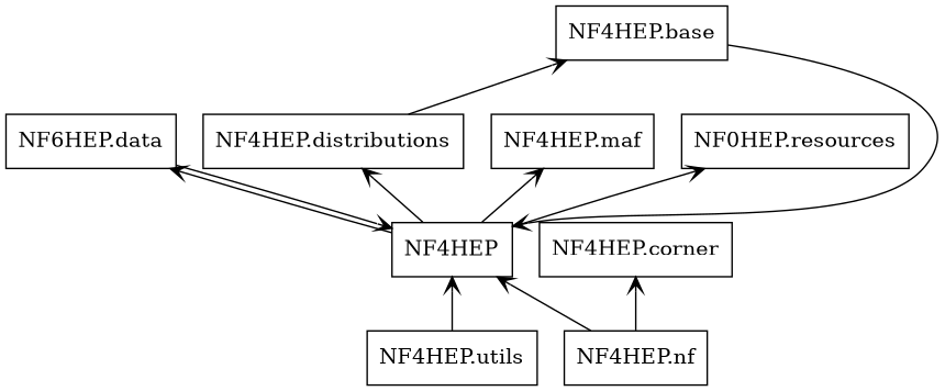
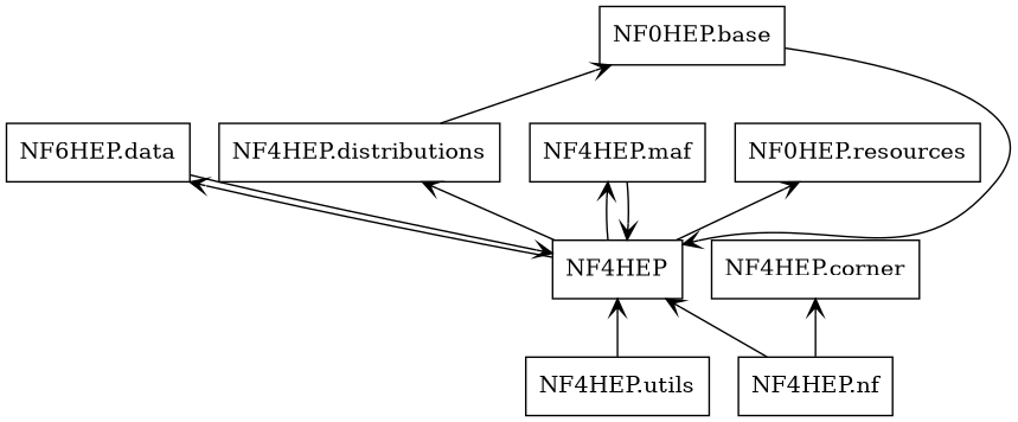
  digraph {
    rankdir=BT
    node [color=black shape=box style=solid]
    edge [arrowhead=open arrowtail=none]
    n1 [label=NF4HEP]
    n2 [label="NF6HEP.data"]
    n3 [label="NF4HEP.distributions"]
    n4 [label="NF4HEP.maf"]
    n5 [label="NF0HEP.resources"]
-   n6 [label="NF4HEP.base"]
+   n6 [label="NF0HEP.base"]
    n7 [label="NF4HEP.nf"]
    n8 [label="NF4HEP.corner"]
    n9 [label="NF4HEP.utils"]
    n1 -> n2
    n1 -> n3
    n1 -> n4
    n1 -> n5
    n2 -> n1
    n3 -> n6
+   n4 -> n1
    n6 -> n1
    n7 -> n1
    n7 -> n8
    n9 -> n1
  }
